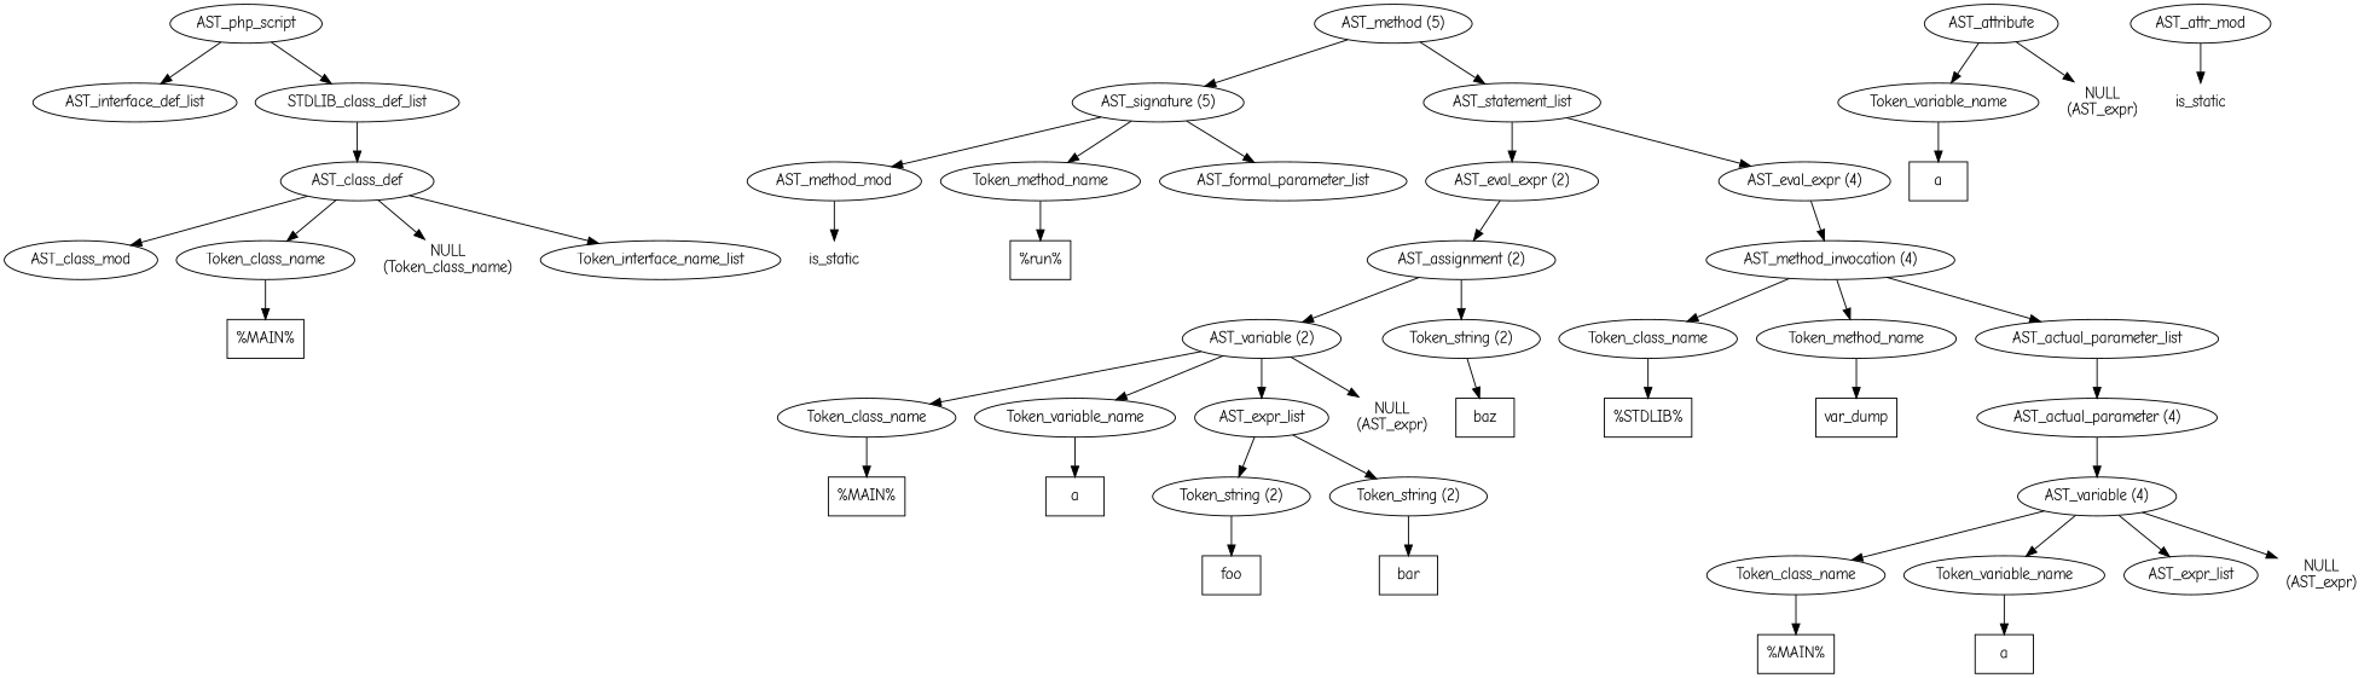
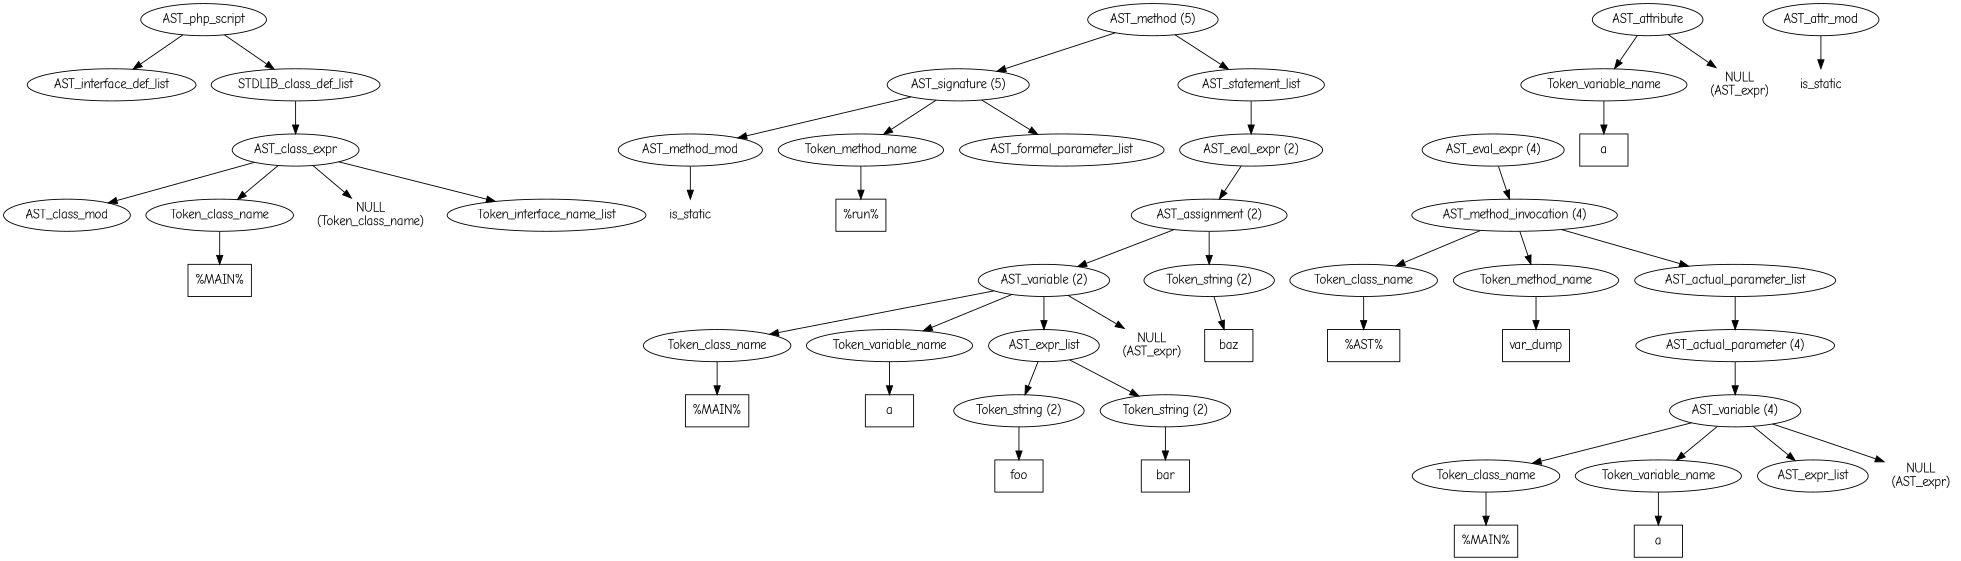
  digraph {
    fontname="Comic Neue"
    node [fontname="Comic Neue"]
    edge [fontname="Comic Neue"]
    n1 [label=AST_php_script]
    n2 [label=AST_interface_def_list]
    n3 [label=STDLIB_class_def_list]
-   n4 [label=AST_class_def]
+   n4 [label=AST_class_expr]
    n5 [label=AST_class_mod]
    n6 [label=Token_class_name]
    n7 [label="NULL\n(Token_class_name)" shape=plaintext]
    n8 [label=Token_interface_name_list]
    n9 [label="%MAIN%" shape=box]
    n10 [label="AST_method (5)"]
    n11 [label="AST_signature (5)"]
    n12 [label=AST_statement_list]
    n13 [label=AST_attribute]
    n14 [label=Token_variable_name]
    n15 [label="NULL\n(AST_expr)" shape=plaintext]
    n16 [label=AST_method_mod]
    n17 [label=Token_method_name]
    n18 [label=AST_formal_parameter_list]
    n19 [label="AST_eval_expr (2)"]
    n20 [label="AST_eval_expr (4)"]
    n21 [label=is_static shape=plaintext]
    n22 [label="%run%" shape=box]
    n23 [label="AST_assignment (2)"]
    n24 [label="AST_method_invocation (4)"]
    n25 [label="AST_variable (2)"]
    n26 [label="Token_string (2)"]
    n27 [label=Token_class_name]
    n28 [label=Token_variable_name]
    n29 [label=AST_expr_list]
    n30 [label="NULL\n(AST_expr)" shape=plaintext]
    n31 [label=baz shape=box]
    n32 [label="%MAIN%" shape=box]
    n33 [label=a shape=box]
    n34 [label="Token_string (2)"]
    n35 [label="Token_string (2)"]
    n36 [label=foo shape=box]
    n37 [label=bar shape=box]
    n38 [label=Token_class_name]
    n39 [label=Token_method_name]
    n40 [label=AST_actual_parameter_list]
-   n41 [label="%STDLIB%" shape=box]
+   n41 [label="%AST%" shape=box]
    n42 [label=var_dump shape=box]
    n43 [label="AST_actual_parameter (4)"]
    n44 [label="AST_variable (4)"]
    n45 [label=Token_class_name]
    n46 [label=Token_variable_name]
    n47 [label=AST_expr_list]
    n48 [label="NULL\n(AST_expr)" shape=plaintext]
    n49 [label="%MAIN%" shape=box]
    n50 [label=a shape=box]
    n51 [label=AST_attr_mod]
    n52 [label=is_static shape=plaintext]
    n53 [label=a shape=box]
    n1 -> n2
    n1 -> n3
    n3 -> n4
    n4 -> n5
    n4 -> n6
    n4 -> n7
    n4 -> n8
    n6 -> n9
    n10 -> n11
    n10 -> n12
    n11 -> n16
    n11 -> n17
    n11 -> n18
    n12 -> n19
-   n12 -> n20
    n13 -> n14
    n13 -> n15
    n14 -> n53
    n16 -> n21
    n17 -> n22
    n19 -> n23
    n20 -> n24
    n23 -> n25
    n23 -> n26
    n24 -> n38
    n24 -> n39
    n24 -> n40
    n25 -> n27
    n25 -> n28
    n25 -> n29
    n25 -> n30
    n26 -> n31
    n27 -> n32
    n28 -> n33
    n29 -> n34
    n29 -> n35
    n34 -> n36
    n35 -> n37
    n38 -> n41
    n39 -> n42
    n40 -> n43
    n43 -> n44
    n44 -> n45
    n44 -> n46
    n44 -> n47
    n44 -> n48
    n45 -> n49
    n46 -> n50
    n51 -> n52
  }
